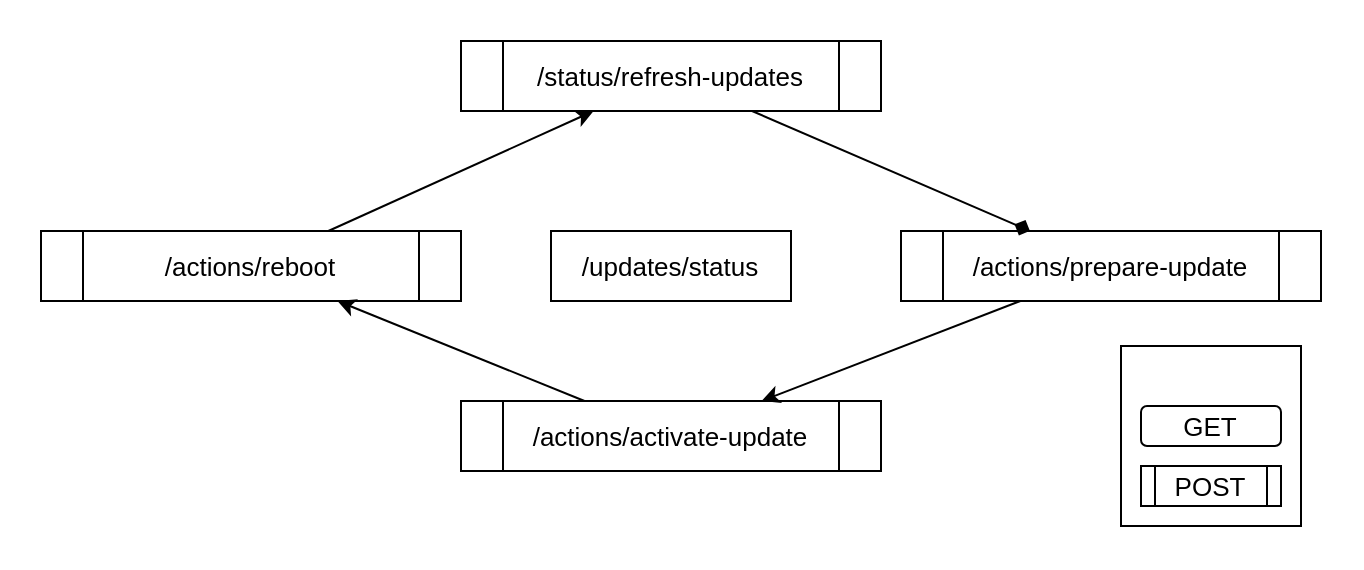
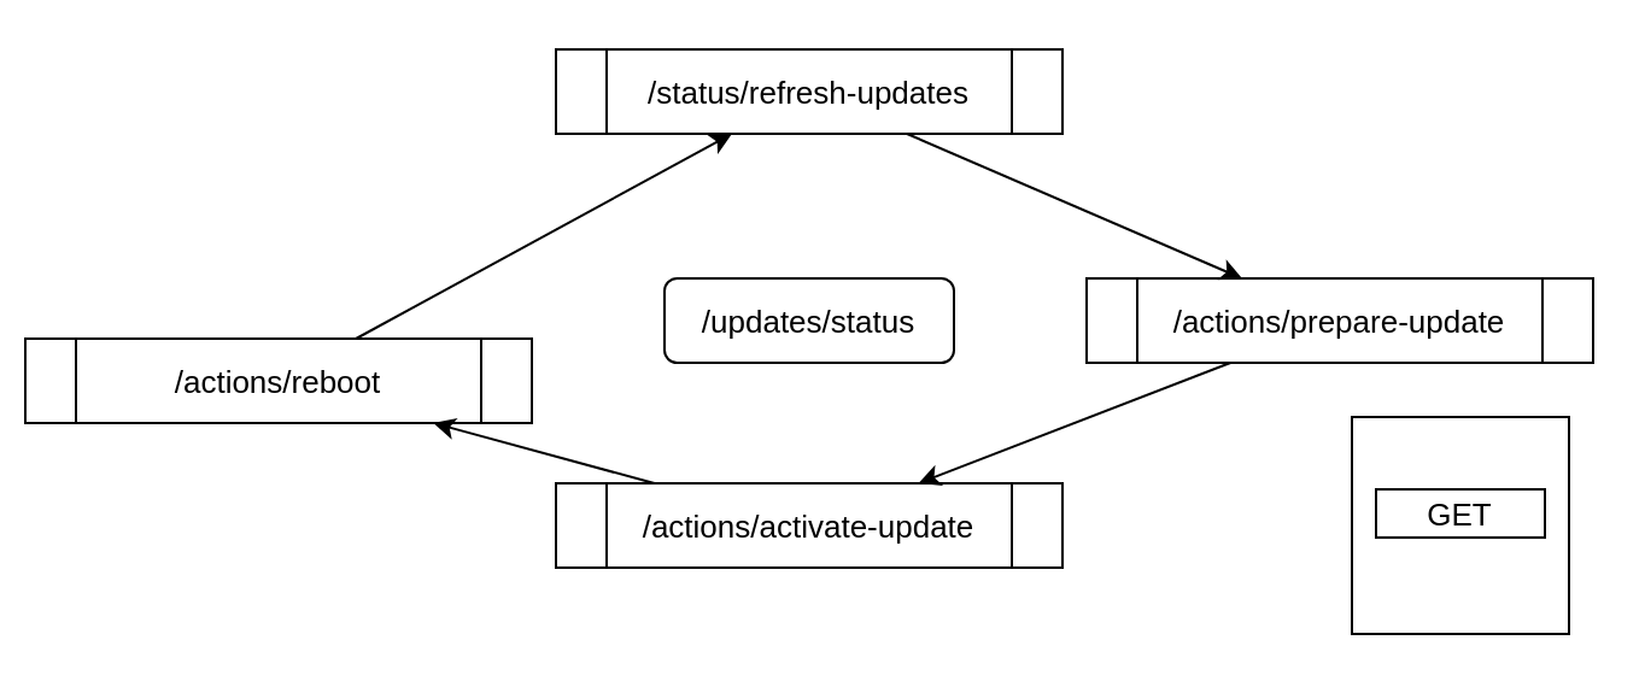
  <mxCell id="0" />
  <mxCell id="1" parent="0" />
- <mxCell id="2" value="/updates/status" style="whiteSpace=wrap;html=1;fontSize=13;rounded=0;" parent="1" vertex="1"><mxGeometry x="275" y="115" width="120" height="35" as="geometry" /></mxCell>
+ <mxCell id="2" value="/updates/status" style="rounded=1;whiteSpace=wrap;html=1;fontSize=13;" parent="1" vertex="1"><mxGeometry x="275" y="115" width="120" height="35" as="geometry" /></mxCell>
  <mxCell id="3" value="/status/refresh-updates" style="shape=process;whiteSpace=wrap;html=1;backgroundOutline=1;fontSize=13;" parent="1" vertex="1"><mxGeometry x="230" y="20" width="210" height="35" as="geometry" /></mxCell>
  <mxCell id="4" value="/actions/prepare-update" style="shape=process;whiteSpace=wrap;html=1;backgroundOutline=1;fontSize=13;" parent="1" vertex="1"><mxGeometry x="450" y="115" width="210" height="35" as="geometry" /></mxCell>
  <mxCell id="5" value="/actions/activate-update" style="shape=process;whiteSpace=wrap;html=1;backgroundOutline=1;fontSize=13;" parent="1" vertex="1"><mxGeometry x="230" y="200" width="210" height="35" as="geometry" /></mxCell>
- <mxCell id="6" value="/actions/reboot" style="shape=process;whiteSpace=wrap;html=1;backgroundOutline=1;fontSize=13;" parent="1" vertex="1"><mxGeometry x="20" y="115" width="210" height="35" as="geometry" /></mxCell>
- <mxCell id="7" value="" style="endArrow=diamond;html=1;fontSize=13;" parent="1" source="3" target="4" edge="1"><mxGeometry width="50" height="50" relative="1" as="geometry"><mxPoint x="-20" y="370" as="sourcePoint" /><mxPoint x="530" y="40" as="targetPoint" /></mxGeometry></mxCell>
+ <mxCell id="6" value="/actions/reboot" style="shape=process;whiteSpace=wrap;html=1;backgroundOutline=1;fontSize=13;" parent="1" vertex="1"><mxGeometry x="10" y="140" width="210" height="35" as="geometry" /></mxCell>
+ <mxCell id="7" value="" style="endArrow=classic;html=1;fontSize=13;" parent="1" source="3" target="4" edge="1"><mxGeometry width="50" height="50" relative="1" as="geometry"><mxPoint x="-20" y="370" as="sourcePoint" /><mxPoint x="530" y="40" as="targetPoint" /></mxGeometry></mxCell>
  <mxCell id="8" value="" style="endArrow=classic;html=1;fontSize=13;" parent="1" source="4" target="5" edge="1"><mxGeometry width="50" height="50" relative="1" as="geometry"><mxPoint x="-20" y="380" as="sourcePoint" /><mxPoint x="30" y="330" as="targetPoint" /></mxGeometry></mxCell>
  <mxCell id="9" value="" style="endArrow=classic;html=1;fontSize=13;" parent="1" source="5" target="6" edge="1"><mxGeometry width="50" height="50" relative="1" as="geometry"><mxPoint x="-20" y="380" as="sourcePoint" /><mxPoint x="30" y="330" as="targetPoint" /></mxGeometry></mxCell>
  <mxCell id="10" value="" style="endArrow=classic;html=1;fontSize=13;" parent="1" source="6" target="3" edge="1"><mxGeometry width="50" height="50" relative="1" as="geometry"><mxPoint x="-20" y="370" as="sourcePoint" /><mxPoint x="30" y="320" as="targetPoint" /></mxGeometry></mxCell>
  <mxCell id="11" value="" style="group" parent="1" vertex="1" connectable="0"><mxGeometry x="560" y="172.5" width="90" height="90" as="geometry" /></mxCell>
  <mxCell id="12" value="" style="rounded=0;whiteSpace=wrap;html=1;fontSize=13;" parent="11" vertex="1"><mxGeometry width="90" height="90" as="geometry" /></mxCell>
- <mxCell id="13" value="GET" style="rounded=1;whiteSpace=wrap;html=1;fontSize=13;" parent="11" vertex="1"><mxGeometry x="10" y="30" width="70" height="20" as="geometry" /></mxCell>
- <mxCell id="14" value="POST" style="shape=process;whiteSpace=wrap;html=1;backgroundOutline=1;fontSize=13;" parent="11" vertex="1"><mxGeometry x="10" y="60" width="70" height="20" as="geometry" /></mxCell>
+ <mxCell id="13" value="GET" style="whiteSpace=wrap;html=1;fontSize=13;rounded=0;" parent="11" vertex="1"><mxGeometry x="10" y="30" width="70" height="20" as="geometry" /></mxCell>
